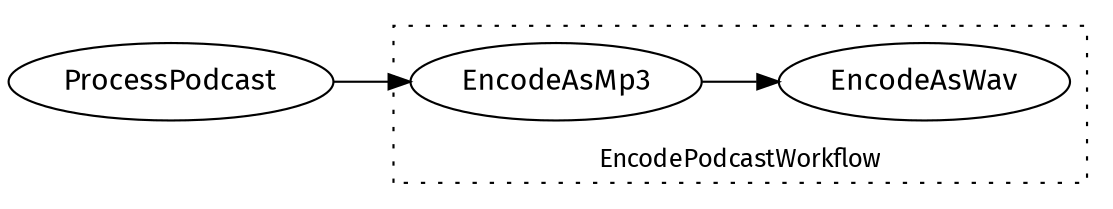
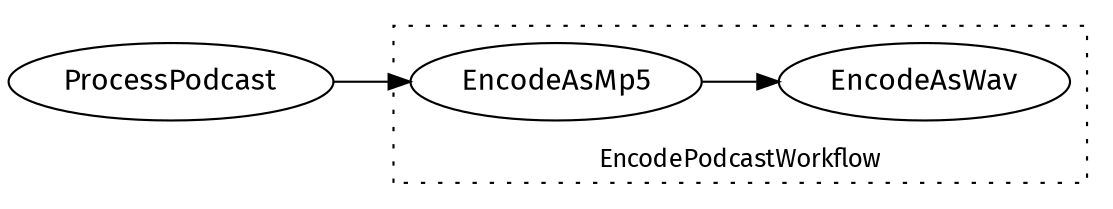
  digraph {
    fontname="Fira Sans"
    rankdir=LR
    node [fontname="Fira Sans"]
    edge [fontname="Fira Sans"]
-   EncodeAsMp3
+   EncodeAsMp3 [label=EncodeAsMp5]
    EncodeAsWav
    ProcessPodcast
    subgraph cluster_1 {
      fontsize=12
      label=EncodePodcastWorkflow
      labelloc=b
      style=dotted
      EncodeAsMp3
      EncodeAsWav
    }
    EncodeAsMp3 -> EncodeAsWav
    ProcessPodcast -> EncodeAsMp3
  }
